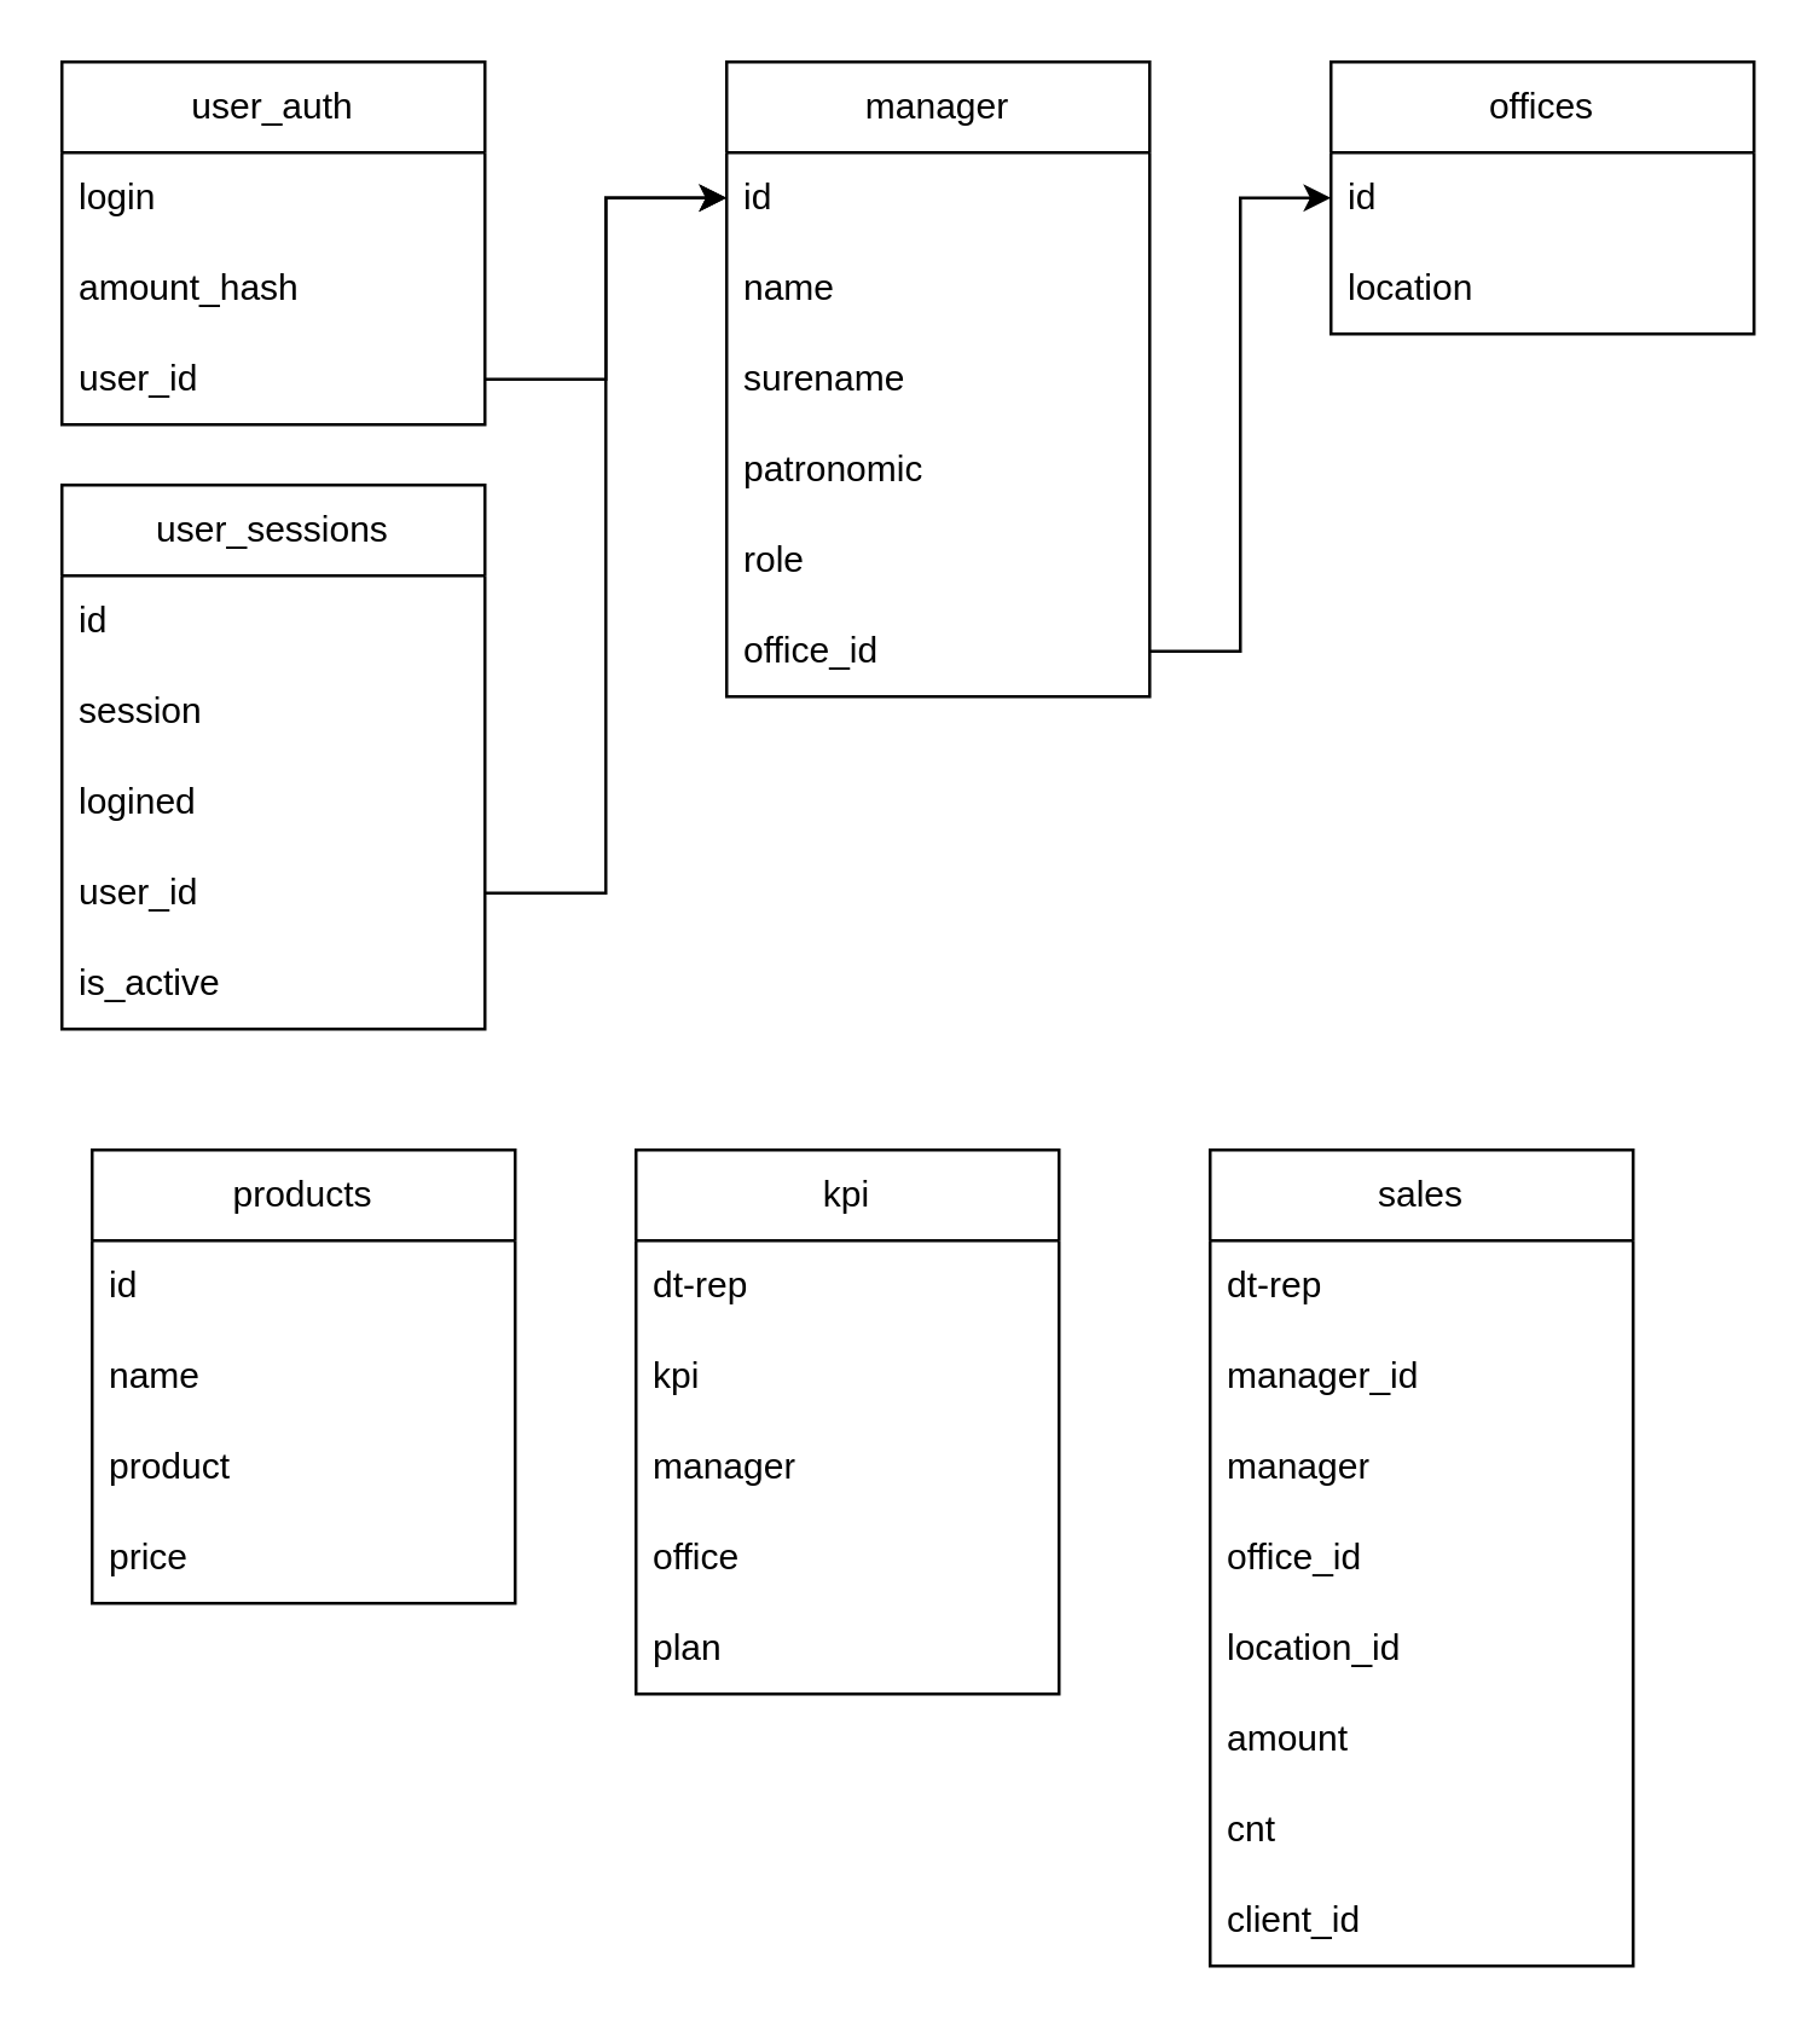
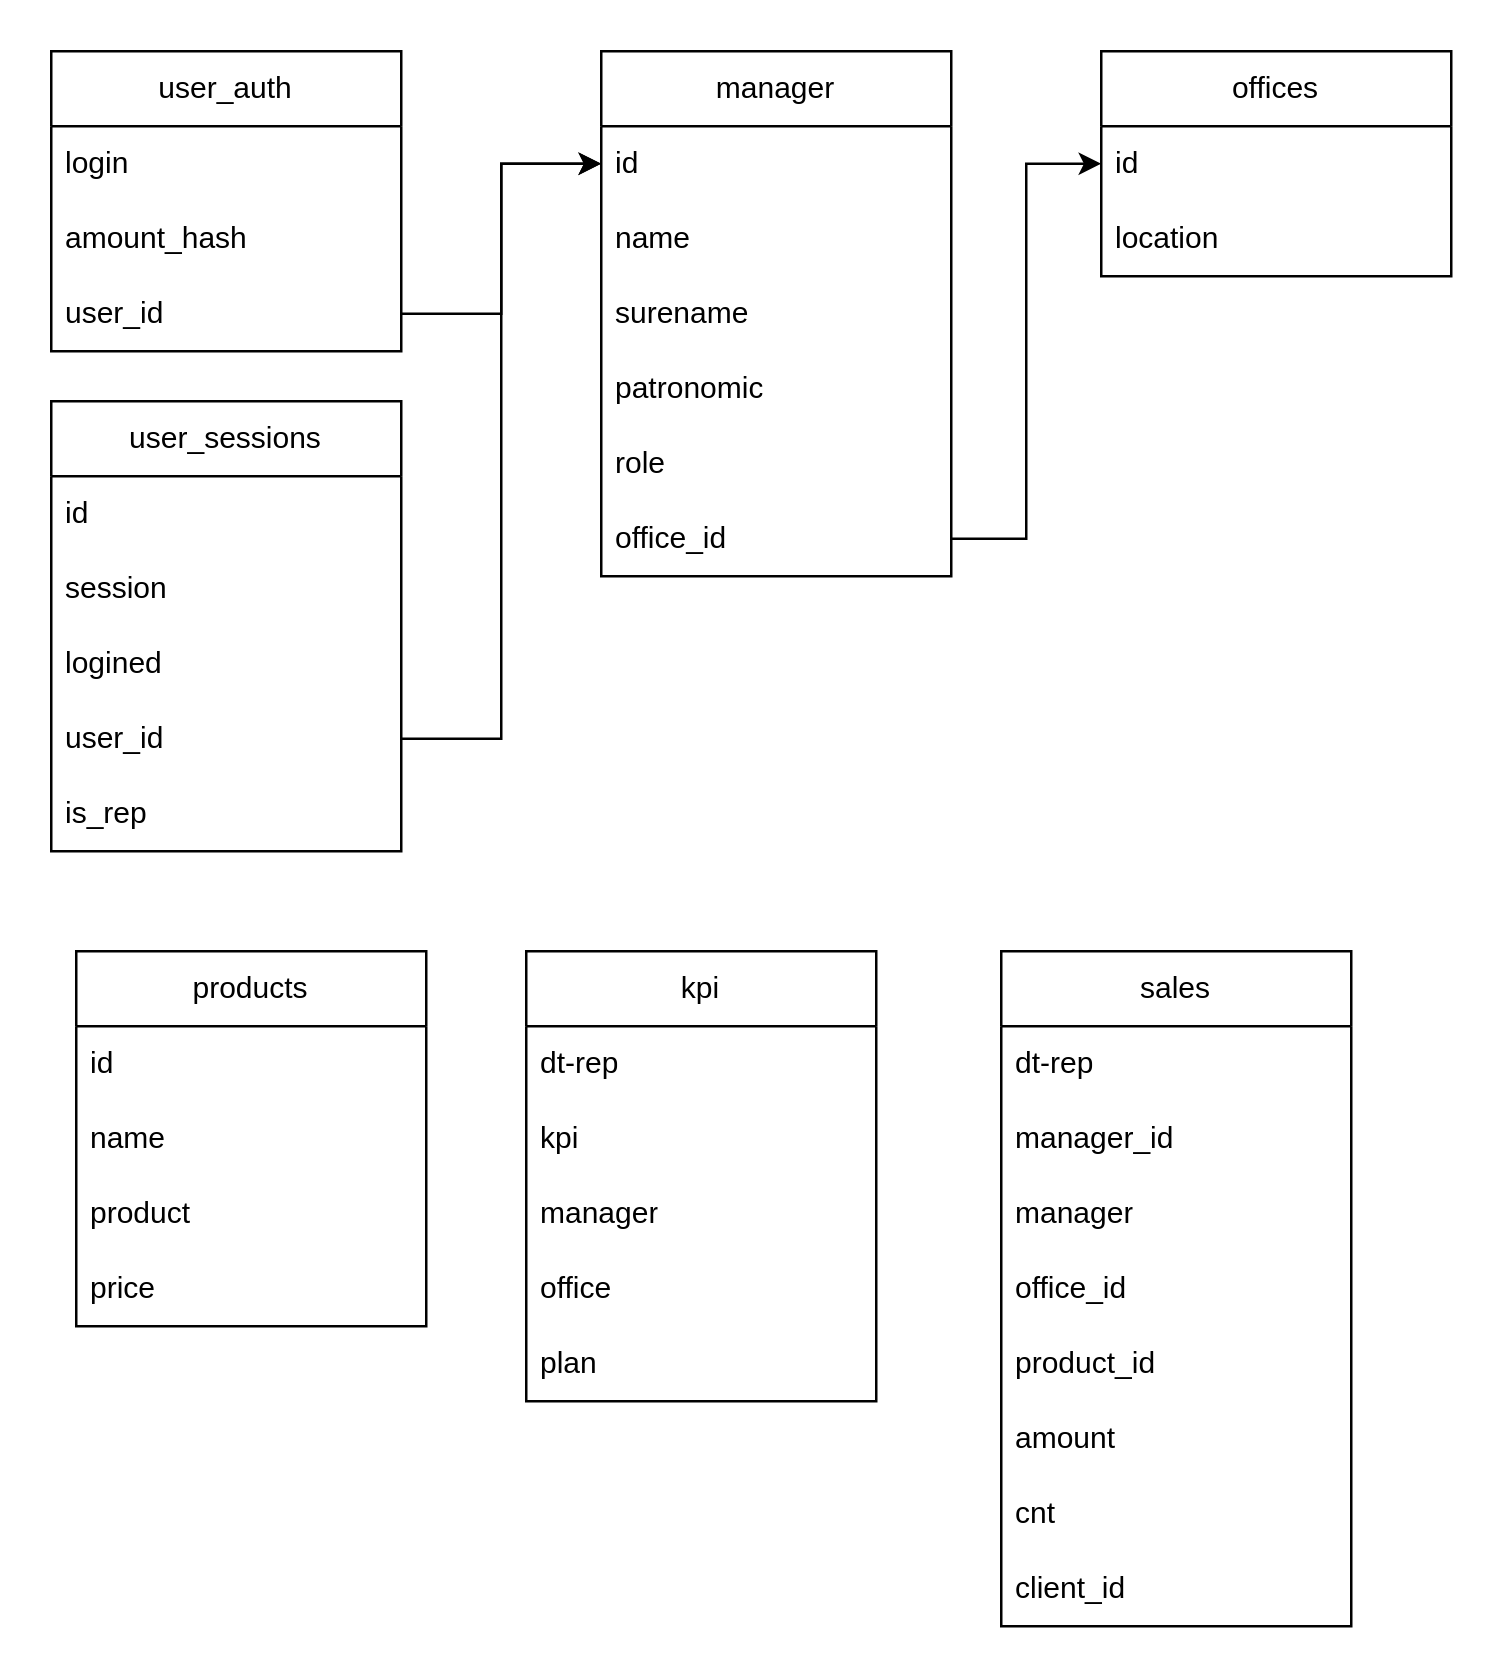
  <mxCell id="0" />
  <mxCell id="1" parent="0" />
  <mxCell id="2" value="manager" style="swimlane;fontStyle=0;childLayout=stackLayout;horizontal=1;startSize=30;horizontalStack=0;resizeParent=1;resizeParentMax=0;resizeLast=0;collapsible=1;marginBottom=0;whiteSpace=wrap;html=1;" vertex="1" parent="1"><mxGeometry x="240" y="20" width="140" height="210" as="geometry" /></mxCell>
  <mxCell id="3" value="id" style="text;strokeColor=none;fillColor=none;align=left;verticalAlign=middle;spacingLeft=4;spacingRight=4;overflow=hidden;points=[[0,0.5],[1,0.5]];portConstraint=eastwest;rotatable=0;whiteSpace=wrap;html=1;" vertex="1" parent="2"><mxGeometry y="30" width="140" height="30" as="geometry" /></mxCell>
  <mxCell id="4" value="name" style="text;strokeColor=none;fillColor=none;align=left;verticalAlign=middle;spacingLeft=4;spacingRight=4;overflow=hidden;points=[[0,0.5],[1,0.5]];portConstraint=eastwest;rotatable=0;whiteSpace=wrap;html=1;" vertex="1" parent="2"><mxGeometry y="60" width="140" height="30" as="geometry" /></mxCell>
  <mxCell id="5" value="surename" style="text;strokeColor=none;fillColor=none;align=left;verticalAlign=middle;spacingLeft=4;spacingRight=4;overflow=hidden;points=[[0,0.5],[1,0.5]];portConstraint=eastwest;rotatable=0;whiteSpace=wrap;html=1;" vertex="1" parent="2"><mxGeometry y="90" width="140" height="30" as="geometry" /></mxCell>
  <mxCell id="6" value="patronomic" style="text;strokeColor=none;fillColor=none;align=left;verticalAlign=middle;spacingLeft=4;spacingRight=4;overflow=hidden;points=[[0,0.5],[1,0.5]];portConstraint=eastwest;rotatable=0;whiteSpace=wrap;html=1;" vertex="1" parent="2"><mxGeometry y="120" width="140" height="30" as="geometry" /></mxCell>
  <mxCell id="7" value="role" style="text;strokeColor=none;fillColor=none;align=left;verticalAlign=middle;spacingLeft=4;spacingRight=4;overflow=hidden;points=[[0,0.5],[1,0.5]];portConstraint=eastwest;rotatable=0;whiteSpace=wrap;html=1;" vertex="1" parent="2"><mxGeometry y="150" width="140" height="30" as="geometry" /></mxCell>
  <mxCell id="8" value="office_id" style="text;strokeColor=none;fillColor=none;align=left;verticalAlign=middle;spacingLeft=4;spacingRight=4;overflow=hidden;points=[[0,0.5],[1,0.5]];portConstraint=eastwest;rotatable=0;whiteSpace=wrap;html=1;" vertex="1" parent="2"><mxGeometry y="180" width="140" height="30" as="geometry" /></mxCell>
  <mxCell id="9" value="offices" style="swimlane;fontStyle=0;childLayout=stackLayout;horizontal=1;startSize=30;horizontalStack=0;resizeParent=1;resizeParentMax=0;resizeLast=0;collapsible=1;marginBottom=0;whiteSpace=wrap;html=1;" vertex="1" parent="1"><mxGeometry x="440" y="20" width="140" height="90" as="geometry" /></mxCell>
  <mxCell id="10" value="id" style="text;strokeColor=none;fillColor=none;align=left;verticalAlign=middle;spacingLeft=4;spacingRight=4;overflow=hidden;points=[[0,0.5],[1,0.5]];portConstraint=eastwest;rotatable=0;whiteSpace=wrap;html=1;" vertex="1" parent="9"><mxGeometry y="30" width="140" height="30" as="geometry" /></mxCell>
  <mxCell id="11" value="location" style="text;strokeColor=none;fillColor=none;align=left;verticalAlign=middle;spacingLeft=4;spacingRight=4;overflow=hidden;points=[[0,0.5],[1,0.5]];portConstraint=eastwest;rotatable=0;whiteSpace=wrap;html=1;" vertex="1" parent="9"><mxGeometry y="60" width="140" height="30" as="geometry" /></mxCell>
  <mxCell id="12" style="edgeStyle=orthogonalEdgeStyle;rounded=0;orthogonalLoop=1;jettySize=auto;html=1;entryX=0;entryY=0.5;entryDx=0;entryDy=0;" edge="1" parent="1" source="8" target="10"><mxGeometry relative="1" as="geometry" /></mxCell>
  <mxCell id="13" value="user_auth" style="swimlane;fontStyle=0;childLayout=stackLayout;horizontal=1;startSize=30;horizontalStack=0;resizeParent=1;resizeParentMax=0;resizeLast=0;collapsible=1;marginBottom=0;whiteSpace=wrap;html=1;" vertex="1" parent="1"><mxGeometry x="20" y="20" width="140" height="120" as="geometry" /></mxCell>
  <mxCell id="14" value="login" style="text;strokeColor=none;fillColor=none;align=left;verticalAlign=middle;spacingLeft=4;spacingRight=4;overflow=hidden;points=[[0,0.5],[1,0.5]];portConstraint=eastwest;rotatable=0;whiteSpace=wrap;html=1;" vertex="1" parent="13"><mxGeometry y="30" width="140" height="30" as="geometry" /></mxCell>
  <mxCell id="15" value="amount_hash" style="text;strokeColor=none;fillColor=none;align=left;verticalAlign=middle;spacingLeft=4;spacingRight=4;overflow=hidden;points=[[0,0.5],[1,0.5]];portConstraint=eastwest;rotatable=0;whiteSpace=wrap;html=1;" vertex="1" parent="13"><mxGeometry y="60" width="140" height="30" as="geometry" /></mxCell>
  <mxCell id="16" value="user_id" style="text;strokeColor=none;fillColor=none;align=left;verticalAlign=middle;spacingLeft=4;spacingRight=4;overflow=hidden;points=[[0,0.5],[1,0.5]];portConstraint=eastwest;rotatable=0;whiteSpace=wrap;html=1;" vertex="1" parent="13"><mxGeometry y="90" width="140" height="30" as="geometry" /></mxCell>
  <mxCell id="17" style="edgeStyle=orthogonalEdgeStyle;rounded=0;orthogonalLoop=1;jettySize=auto;html=1;entryX=0;entryY=0.5;entryDx=0;entryDy=0;" edge="1" parent="1" source="16" target="3"><mxGeometry relative="1" as="geometry" /></mxCell>
  <mxCell id="18" value="user_sessions" style="swimlane;fontStyle=0;childLayout=stackLayout;horizontal=1;startSize=30;horizontalStack=0;resizeParent=1;resizeParentMax=0;resizeLast=0;collapsible=1;marginBottom=0;whiteSpace=wrap;html=1;" vertex="1" parent="1"><mxGeometry x="20" y="160" width="140" height="180" as="geometry" /></mxCell>
  <mxCell id="19" value="id" style="text;strokeColor=none;fillColor=none;align=left;verticalAlign=middle;spacingLeft=4;spacingRight=4;overflow=hidden;points=[[0,0.5],[1,0.5]];portConstraint=eastwest;rotatable=0;whiteSpace=wrap;html=1;" vertex="1" parent="18"><mxGeometry y="30" width="140" height="30" as="geometry" /></mxCell>
  <mxCell id="20" value="session" style="text;strokeColor=none;fillColor=none;align=left;verticalAlign=middle;spacingLeft=4;spacingRight=4;overflow=hidden;points=[[0,0.5],[1,0.5]];portConstraint=eastwest;rotatable=0;whiteSpace=wrap;html=1;" vertex="1" parent="18"><mxGeometry y="60" width="140" height="30" as="geometry" /></mxCell>
  <mxCell id="21" value="logined" style="text;strokeColor=none;fillColor=none;align=left;verticalAlign=middle;spacingLeft=4;spacingRight=4;overflow=hidden;points=[[0,0.5],[1,0.5]];portConstraint=eastwest;rotatable=0;whiteSpace=wrap;html=1;" vertex="1" parent="18"><mxGeometry y="90" width="140" height="30" as="geometry" /></mxCell>
  <mxCell id="22" value="user_id" style="text;strokeColor=none;fillColor=none;align=left;verticalAlign=middle;spacingLeft=4;spacingRight=4;overflow=hidden;points=[[0,0.5],[1,0.5]];portConstraint=eastwest;rotatable=0;whiteSpace=wrap;html=1;" vertex="1" parent="18"><mxGeometry y="120" width="140" height="30" as="geometry" /></mxCell>
- <mxCell id="23" value="is_active" style="text;strokeColor=none;fillColor=none;align=left;verticalAlign=middle;spacingLeft=4;spacingRight=4;overflow=hidden;points=[[0,0.5],[1,0.5]];portConstraint=eastwest;rotatable=0;whiteSpace=wrap;html=1;" vertex="1" parent="18"><mxGeometry y="150" width="140" height="30" as="geometry" /></mxCell>
+ <mxCell id="23" value="is_rep" style="text;strokeColor=none;fillColor=none;align=left;verticalAlign=middle;spacingLeft=4;spacingRight=4;overflow=hidden;points=[[0,0.5],[1,0.5]];portConstraint=eastwest;rotatable=0;whiteSpace=wrap;html=1;" vertex="1" parent="18"><mxGeometry y="150" width="140" height="30" as="geometry" /></mxCell>
  <mxCell id="24" style="edgeStyle=orthogonalEdgeStyle;rounded=0;orthogonalLoop=1;jettySize=auto;html=1;entryX=0;entryY=0.5;entryDx=0;entryDy=0;" edge="1" parent="1" source="22" target="3"><mxGeometry relative="1" as="geometry" /></mxCell>
  <mxCell id="25" value="products" style="swimlane;fontStyle=0;childLayout=stackLayout;horizontal=1;startSize=30;horizontalStack=0;resizeParent=1;resizeParentMax=0;resizeLast=0;collapsible=1;marginBottom=0;whiteSpace=wrap;html=1;" vertex="1" parent="1"><mxGeometry x="30" y="380" width="140" height="150" as="geometry" /></mxCell>
  <mxCell id="26" value="id" style="text;strokeColor=none;fillColor=none;align=left;verticalAlign=middle;spacingLeft=4;spacingRight=4;overflow=hidden;points=[[0,0.5],[1,0.5]];portConstraint=eastwest;rotatable=0;whiteSpace=wrap;html=1;" vertex="1" parent="25"><mxGeometry y="30" width="140" height="30" as="geometry" /></mxCell>
  <mxCell id="27" value="name" style="text;strokeColor=none;fillColor=none;align=left;verticalAlign=middle;spacingLeft=4;spacingRight=4;overflow=hidden;points=[[0,0.5],[1,0.5]];portConstraint=eastwest;rotatable=0;whiteSpace=wrap;html=1;" vertex="1" parent="25"><mxGeometry y="60" width="140" height="30" as="geometry" /></mxCell>
  <mxCell id="28" value="product" style="text;strokeColor=none;fillColor=none;align=left;verticalAlign=middle;spacingLeft=4;spacingRight=4;overflow=hidden;points=[[0,0.5],[1,0.5]];portConstraint=eastwest;rotatable=0;whiteSpace=wrap;html=1;" vertex="1" parent="25"><mxGeometry y="90" width="140" height="30" as="geometry" /></mxCell>
  <mxCell id="29" value="price" style="text;strokeColor=none;fillColor=none;align=left;verticalAlign=middle;spacingLeft=4;spacingRight=4;overflow=hidden;points=[[0,0.5],[1,0.5]];portConstraint=eastwest;rotatable=0;whiteSpace=wrap;html=1;" vertex="1" parent="25"><mxGeometry y="120" width="140" height="30" as="geometry" /></mxCell>
  <mxCell id="30" value="kpi" style="swimlane;fontStyle=0;childLayout=stackLayout;horizontal=1;startSize=30;horizontalStack=0;resizeParent=1;resizeParentMax=0;resizeLast=0;collapsible=1;marginBottom=0;whiteSpace=wrap;html=1;" vertex="1" parent="1"><mxGeometry x="210" y="380" width="140" height="180" as="geometry" /></mxCell>
  <mxCell id="31" value="dt-rep" style="text;strokeColor=none;fillColor=none;align=left;verticalAlign=middle;spacingLeft=4;spacingRight=4;overflow=hidden;points=[[0,0.5],[1,0.5]];portConstraint=eastwest;rotatable=0;whiteSpace=wrap;html=1;" vertex="1" parent="30"><mxGeometry y="30" width="140" height="30" as="geometry" /></mxCell>
  <mxCell id="32" value="kpi" style="text;strokeColor=none;fillColor=none;align=left;verticalAlign=middle;spacingLeft=4;spacingRight=4;overflow=hidden;points=[[0,0.5],[1,0.5]];portConstraint=eastwest;rotatable=0;whiteSpace=wrap;html=1;" vertex="1" parent="30"><mxGeometry y="60" width="140" height="30" as="geometry" /></mxCell>
  <mxCell id="33" value="manager" style="text;strokeColor=none;fillColor=none;align=left;verticalAlign=middle;spacingLeft=4;spacingRight=4;overflow=hidden;points=[[0,0.5],[1,0.5]];portConstraint=eastwest;rotatable=0;whiteSpace=wrap;html=1;" vertex="1" parent="30"><mxGeometry y="90" width="140" height="30" as="geometry" /></mxCell>
  <mxCell id="34" value="office" style="text;strokeColor=none;fillColor=none;align=left;verticalAlign=middle;spacingLeft=4;spacingRight=4;overflow=hidden;points=[[0,0.5],[1,0.5]];portConstraint=eastwest;rotatable=0;whiteSpace=wrap;html=1;" vertex="1" parent="30"><mxGeometry y="120" width="140" height="30" as="geometry" /></mxCell>
  <mxCell id="35" value="plan" style="text;strokeColor=none;fillColor=none;align=left;verticalAlign=middle;spacingLeft=4;spacingRight=4;overflow=hidden;points=[[0,0.5],[1,0.5]];portConstraint=eastwest;rotatable=0;whiteSpace=wrap;html=1;" vertex="1" parent="30"><mxGeometry y="150" width="140" height="30" as="geometry" /></mxCell>
  <mxCell id="36" value="sales" style="swimlane;fontStyle=0;childLayout=stackLayout;horizontal=1;startSize=30;horizontalStack=0;resizeParent=1;resizeParentMax=0;resizeLast=0;collapsible=1;marginBottom=0;whiteSpace=wrap;html=1;" vertex="1" parent="1"><mxGeometry x="400" y="380" width="140" height="270" as="geometry" /></mxCell>
  <mxCell id="37" value="dt-rep" style="text;strokeColor=none;fillColor=none;align=left;verticalAlign=middle;spacingLeft=4;spacingRight=4;overflow=hidden;points=[[0,0.5],[1,0.5]];portConstraint=eastwest;rotatable=0;whiteSpace=wrap;html=1;" vertex="1" parent="36"><mxGeometry y="30" width="140" height="30" as="geometry" /></mxCell>
  <mxCell id="38" value="manager_id" style="text;strokeColor=none;fillColor=none;align=left;verticalAlign=middle;spacingLeft=4;spacingRight=4;overflow=hidden;points=[[0,0.5],[1,0.5]];portConstraint=eastwest;rotatable=0;whiteSpace=wrap;html=1;" vertex="1" parent="36"><mxGeometry y="60" width="140" height="30" as="geometry" /></mxCell>
  <mxCell id="39" value="manager" style="text;strokeColor=none;fillColor=none;align=left;verticalAlign=middle;spacingLeft=4;spacingRight=4;overflow=hidden;points=[[0,0.5],[1,0.5]];portConstraint=eastwest;rotatable=0;whiteSpace=wrap;html=1;" vertex="1" parent="36"><mxGeometry y="90" width="140" height="30" as="geometry" /></mxCell>
  <mxCell id="40" value="office_id" style="text;strokeColor=none;fillColor=none;align=left;verticalAlign=middle;spacingLeft=4;spacingRight=4;overflow=hidden;points=[[0,0.5],[1,0.5]];portConstraint=eastwest;rotatable=0;whiteSpace=wrap;html=1;" vertex="1" parent="36"><mxGeometry y="120" width="140" height="30" as="geometry" /></mxCell>
- <mxCell id="41" value="location_id" style="text;strokeColor=none;fillColor=none;align=left;verticalAlign=middle;spacingLeft=4;spacingRight=4;overflow=hidden;points=[[0,0.5],[1,0.5]];portConstraint=eastwest;rotatable=0;whiteSpace=wrap;html=1;" vertex="1" parent="36"><mxGeometry y="150" width="140" height="30" as="geometry" /></mxCell>
+ <mxCell id="41" value="product_id" style="text;strokeColor=none;fillColor=none;align=left;verticalAlign=middle;spacingLeft=4;spacingRight=4;overflow=hidden;points=[[0,0.5],[1,0.5]];portConstraint=eastwest;rotatable=0;whiteSpace=wrap;html=1;" vertex="1" parent="36"><mxGeometry y="150" width="140" height="30" as="geometry" /></mxCell>
  <mxCell id="42" value="amount" style="text;strokeColor=none;fillColor=none;align=left;verticalAlign=middle;spacingLeft=4;spacingRight=4;overflow=hidden;points=[[0,0.5],[1,0.5]];portConstraint=eastwest;rotatable=0;whiteSpace=wrap;html=1;" vertex="1" parent="36"><mxGeometry y="180" width="140" height="30" as="geometry" /></mxCell>
  <mxCell id="43" value="cnt" style="text;strokeColor=none;fillColor=none;align=left;verticalAlign=middle;spacingLeft=4;spacingRight=4;overflow=hidden;points=[[0,0.5],[1,0.5]];portConstraint=eastwest;rotatable=0;whiteSpace=wrap;html=1;" vertex="1" parent="36"><mxGeometry y="210" width="140" height="30" as="geometry" /></mxCell>
  <mxCell id="44" value="client_id" style="text;strokeColor=none;fillColor=none;align=left;verticalAlign=middle;spacingLeft=4;spacingRight=4;overflow=hidden;points=[[0,0.5],[1,0.5]];portConstraint=eastwest;rotatable=0;whiteSpace=wrap;html=1;" vertex="1" parent="36"><mxGeometry y="240" width="140" height="30" as="geometry" /></mxCell>
